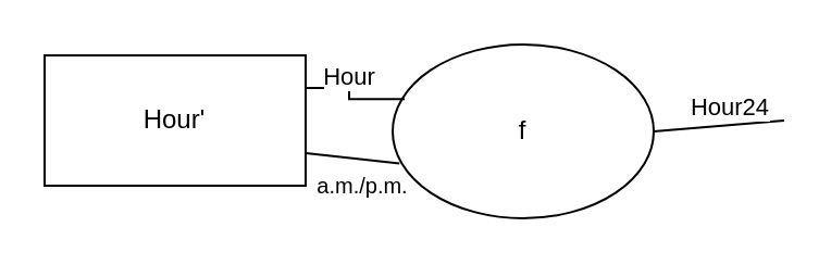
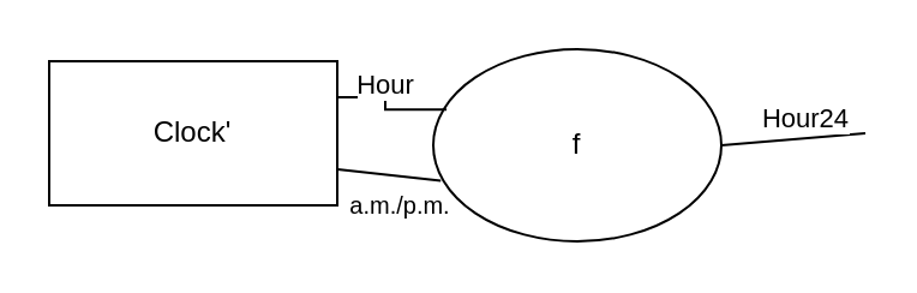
  <mxCell id="0" />
  <mxCell id="1" parent="0" />
- <mxCell id="2" value="Hour'" style="rounded=0;whiteSpace=wrap;html=1;" vertex="1" parent="1"><mxGeometry x="20" y="25" width="120" height="60" as="geometry" /></mxCell>
+ <mxCell id="2" value="Clock'" style="rounded=0;whiteSpace=wrap;html=1;" vertex="1" parent="1"><mxGeometry x="20" y="25" width="120" height="60" as="geometry" /></mxCell>
  <mxCell id="3" value="f" style="ellipse;whiteSpace=wrap;html=1;" vertex="1" parent="1"><mxGeometry x="180" y="20" width="120" height="80" as="geometry" /></mxCell>
  <mxCell id="4" style="edgeStyle=orthogonalEdgeStyle;rounded=0;orthogonalLoop=1;jettySize=auto;html=1;exitX=1;exitY=0.25;exitDx=0;exitDy=0;endArrow=none;endFill=0;entryX=0.046;entryY=0.314;entryDx=0;entryDy=0;entryPerimeter=0;" edge="1" parent="1" source="2" target="3"><mxGeometry relative="1" as="geometry"><mxPoint x="180" y="40" as="targetPoint" /></mxGeometry></mxCell>
  <mxCell id="5" value="Hour" style="edgeLabel;html=1;align=center;verticalAlign=bottom;resizable=0;points=[];labelPosition=center;verticalLabelPosition=top;" vertex="1" connectable="0" parent="4"><mxGeometry x="-0.083" y="-1" relative="1" as="geometry"><mxPoint as="offset" /></mxGeometry></mxCell>
  <mxCell id="6" value="" style="endArrow=none;html=1;rounded=0;exitX=1;exitY=0.75;exitDx=0;exitDy=0;entryX=0.026;entryY=0.685;entryDx=0;entryDy=0;entryPerimeter=0;" edge="1" parent="1" source="2" target="3"><mxGeometry width="50" height="50" relative="1" as="geometry"><mxPoint x="180" y="95" as="sourcePoint" /><mxPoint x="230" y="45" as="targetPoint" /></mxGeometry></mxCell>
  <mxCell id="7" value="a.m./p.m." style="edgeLabel;html=1;align=center;verticalAlign=top;resizable=0;points=[];fontSize=10;labelPosition=center;verticalLabelPosition=bottom;" vertex="1" connectable="0" parent="6"><mxGeometry x="-0.052" y="-1" relative="1" as="geometry"><mxPoint x="5" as="offset" /></mxGeometry></mxCell>
  <mxCell id="8" value="" style="endArrow=none;html=1;rounded=0;exitX=1;exitY=0.5;exitDx=0;exitDy=0;" edge="1" parent="1" source="3"><mxGeometry width="50" height="50" relative="1" as="geometry"><mxPoint x="180" y="95" as="sourcePoint" /><mxPoint x="360" y="55" as="targetPoint" /></mxGeometry></mxCell>
  <mxCell id="9" value="Hour24" style="edgeLabel;html=1;align=center;verticalAlign=bottom;resizable=0;points=[];labelPosition=center;verticalLabelPosition=top;" vertex="1" connectable="0" parent="8"><mxGeometry x="0.153" relative="1" as="geometry"><mxPoint as="offset" /></mxGeometry></mxCell>
